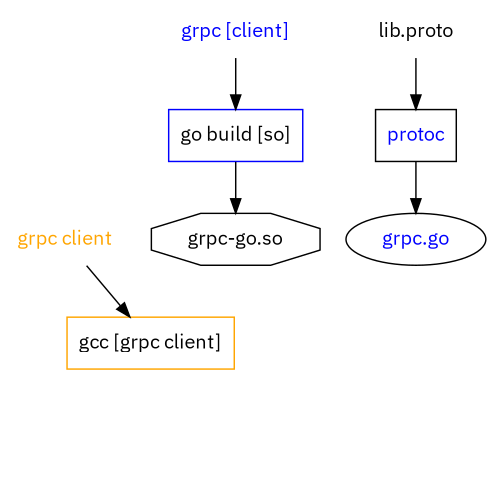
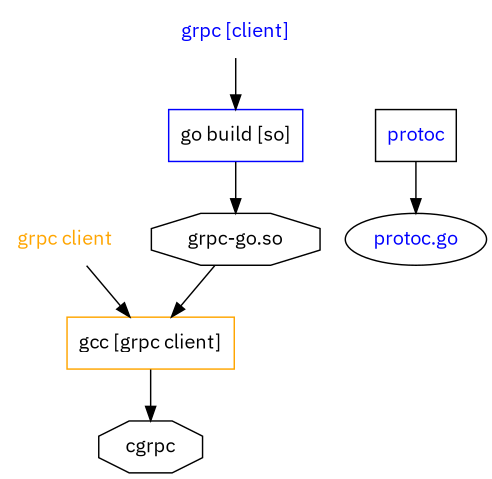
  strict digraph {
    fontname="IBM Plex Sans"
    node [fontname="IBM Plex Sans" shape=box]
    edge [fontname="IBM Plex Sans"]
    "go build [so]" [color=blue]
    n2 [label="grpc-go.so" shape=octagon]
    "gcc [grpc client]" [color=orange]
+   cgrpc [shape=octagon]
    "grpc [client]" [fontcolor=blue shape=plaintext]
-   "grpc.go" [fontcolor=blue shape=""]
-   "lib.proto" [shape=plaintext]
+   "grpc.go" [fontcolor=blue label="protoc.go" shape=""]
    protoc [fontcolor=blue]
    "grpc client" [fontcolor=orange shape=plaintext]
    "go build [so]" -> n2
+   n2 -> "gcc [grpc client]"
+   "gcc [grpc client]" -> cgrpc
    "grpc [client]" -> "go build [so]"
-   "lib.proto" -> protoc
    protoc -> "grpc.go"
    "grpc client" -> "gcc [grpc client]"
  }
